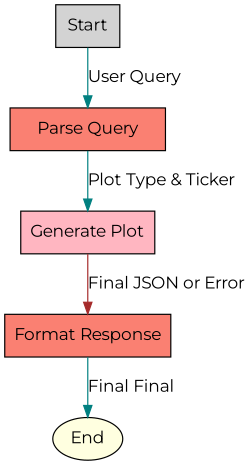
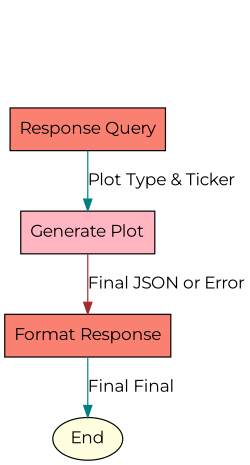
  digraph {
    fontname=Montserrat
    rankdir=TB
    node [fillcolor=salmon fontname=Montserrat shape=box style=filled]
    edge [color=teal fontname=Montserrat]
-   n1 [fillcolor=lightgrey label=Start]
-   n2 [label="Parse Query"]
+   n2 [label="Response Query"]
    n3 [fillcolor=lightpink label="Generate Plot"]
    n4 [label="Format Response"]
    n5 [fillcolor=lightyellow label=End shape=oval]
-   n1 -> n2 [label="User Query"]
    n2 -> n3 [label="Plot Type & Ticker"]
    n3 -> n4 [color=brown label="Final JSON or Error"]
    n4 -> n5 [label="Final Final"]
  }
